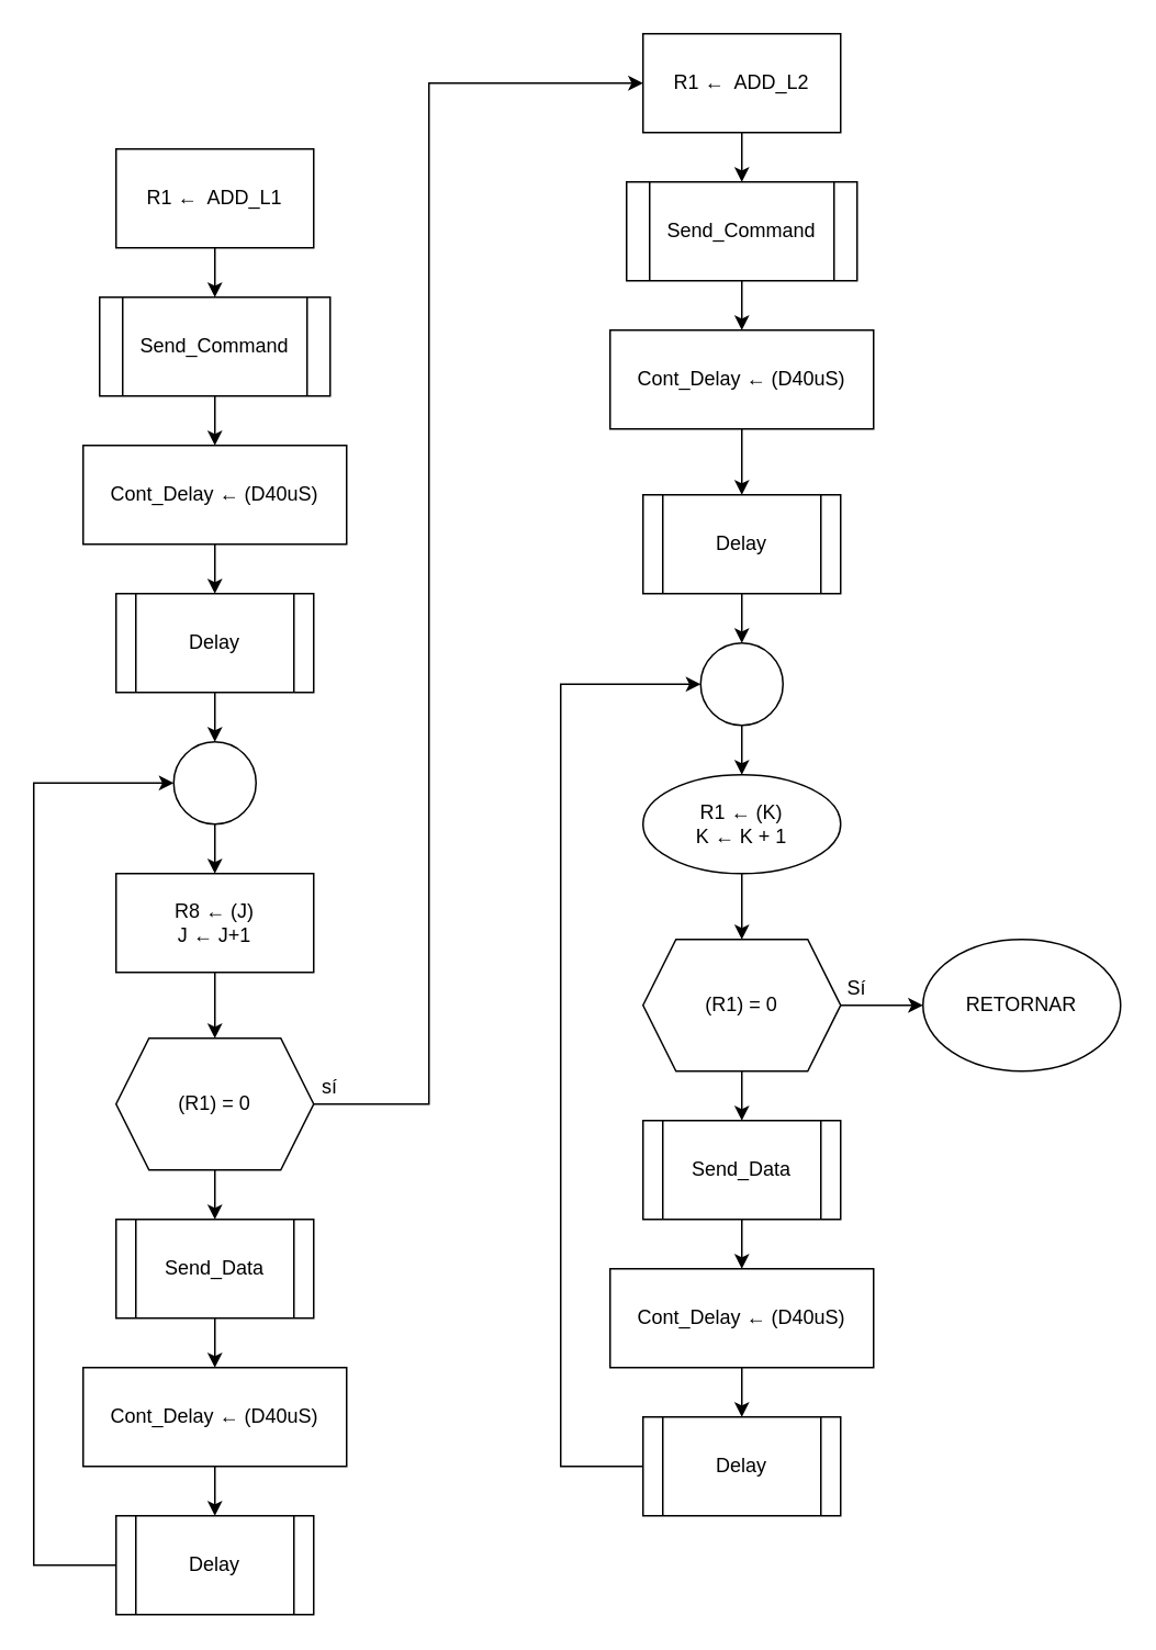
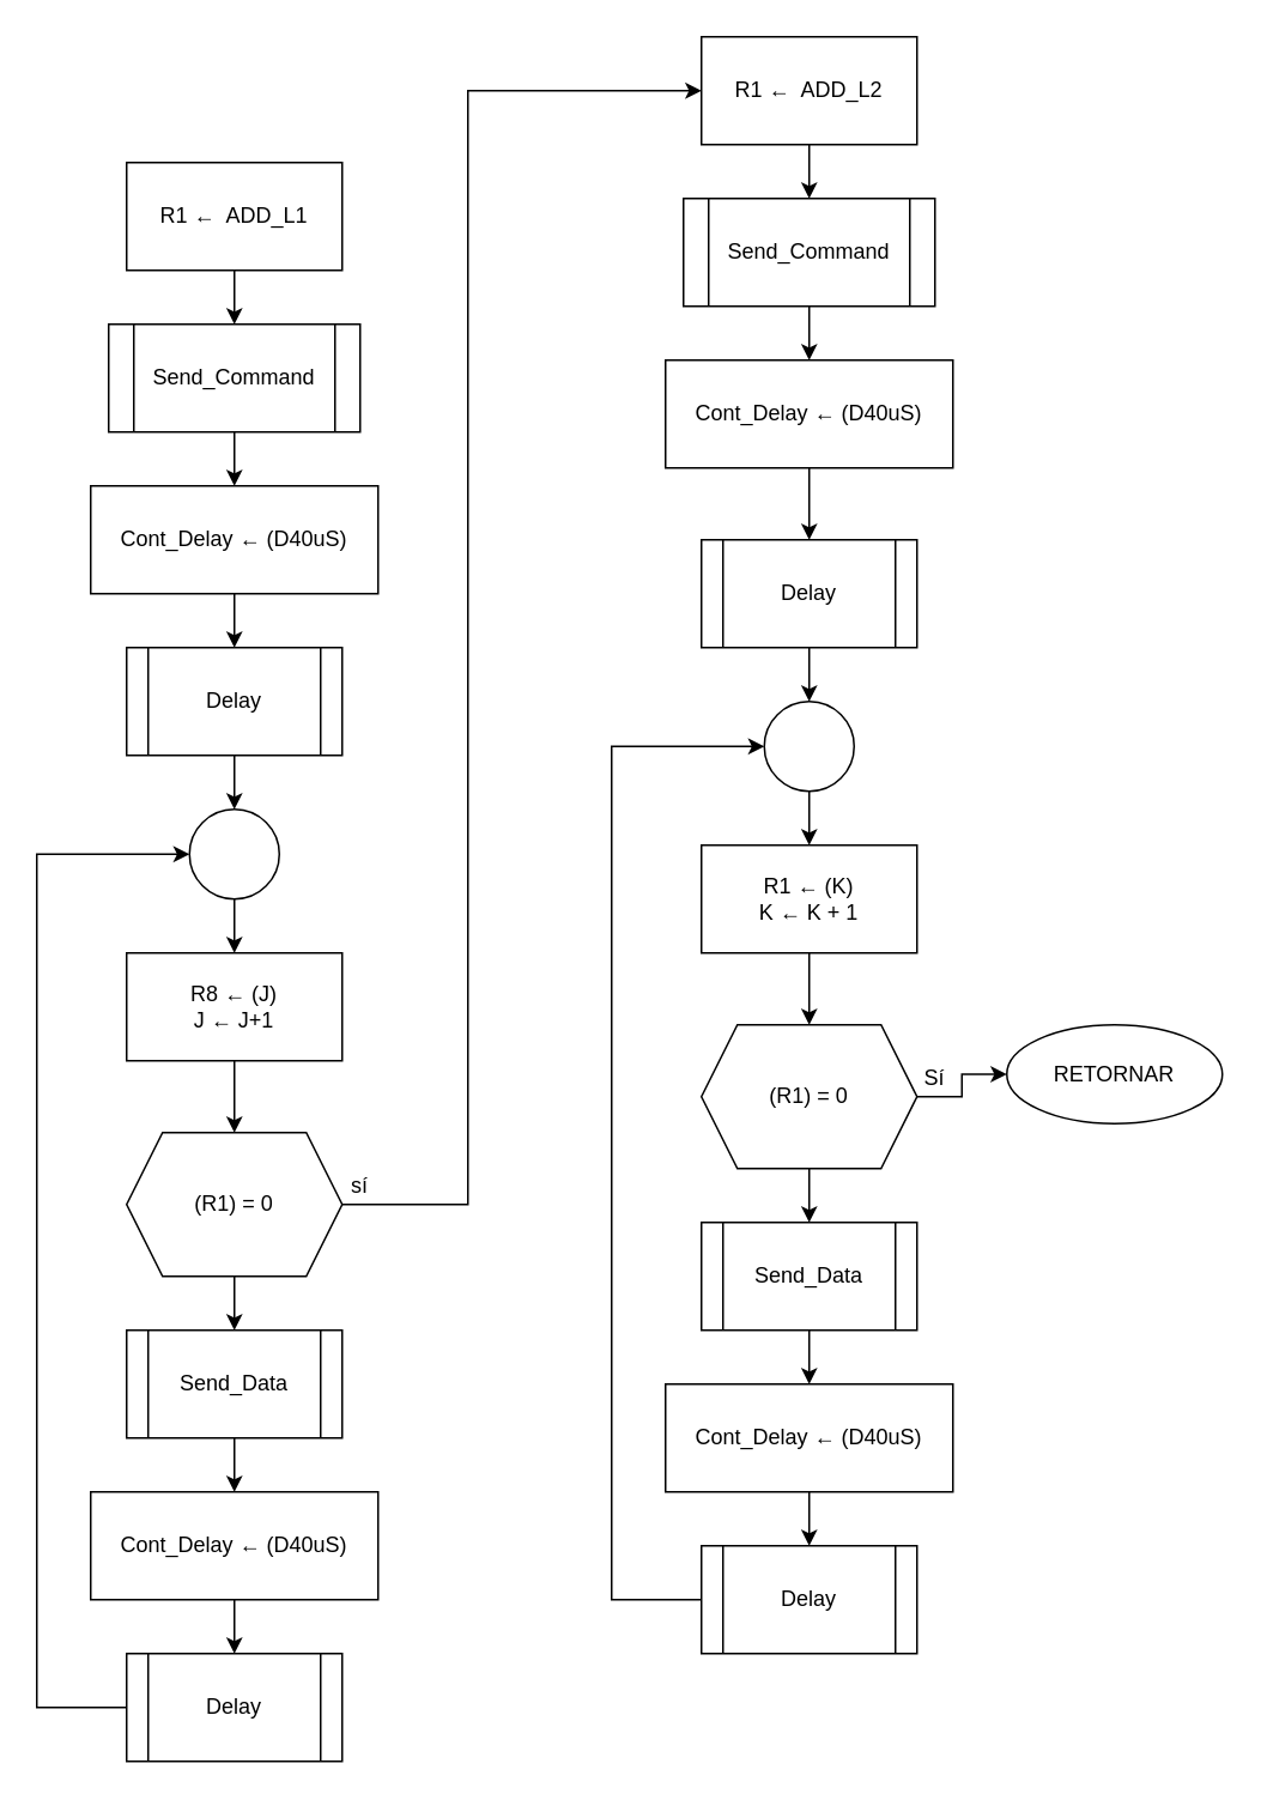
  <mxCell id="0" />
  <mxCell id="1" parent="0" />
  <mxCell id="2" value="" style="edgeStyle=orthogonalEdgeStyle;rounded=0;orthogonalLoop=1;jettySize=auto;html=1;" edge="1" parent="1" source="3" target="5"><mxGeometry relative="1" as="geometry" /></mxCell>
  <mxCell id="3" value="R1 ←&amp;nbsp; ADD_L1" style="whiteSpace=wrap;html=1;" vertex="1" parent="1"><mxGeometry x="70" y="90" width="120" height="60" as="geometry" /></mxCell>
  <mxCell id="4" value="" style="edgeStyle=orthogonalEdgeStyle;rounded=0;orthogonalLoop=1;jettySize=auto;html=1;" edge="1" parent="1" source="5" target="7"><mxGeometry relative="1" as="geometry" /></mxCell>
  <mxCell id="5" value="Send_Command" style="shape=process;whiteSpace=wrap;html=1;backgroundOutline=1;" vertex="1" parent="1"><mxGeometry x="60" y="180" width="140" height="60" as="geometry" /></mxCell>
  <mxCell id="6" value="" style="edgeStyle=orthogonalEdgeStyle;rounded=0;orthogonalLoop=1;jettySize=auto;html=1;" edge="1" parent="1" source="7" target="9"><mxGeometry relative="1" as="geometry" /></mxCell>
  <mxCell id="7" value="Cont_Delay ← (D40uS)" style="whiteSpace=wrap;html=1;" vertex="1" parent="1"><mxGeometry x="50" y="270" width="160" height="60" as="geometry" /></mxCell>
  <mxCell id="8" value="" style="edgeStyle=orthogonalEdgeStyle;rounded=0;orthogonalLoop=1;jettySize=auto;html=1;" edge="1" parent="1" source="9" target="25"><mxGeometry relative="1" as="geometry" /></mxCell>
  <mxCell id="9" value="Delay" style="shape=process;whiteSpace=wrap;html=1;backgroundOutline=1;" vertex="1" parent="1"><mxGeometry x="70" y="360" width="120" height="60" as="geometry" /></mxCell>
  <mxCell id="10" value="" style="edgeStyle=orthogonalEdgeStyle;rounded=0;orthogonalLoop=1;jettySize=auto;html=1;" edge="1" parent="1" source="11" target="14"><mxGeometry relative="1" as="geometry" /></mxCell>
  <mxCell id="11" value="&lt;div&gt;R8 ← (J)&lt;/div&gt;&lt;div&gt;J ← J+1&lt;br&gt;&lt;/div&gt;" style="whiteSpace=wrap;html=1;" vertex="1" parent="1"><mxGeometry x="70" y="530" width="120" height="60" as="geometry" /></mxCell>
  <mxCell id="12" value="" style="edgeStyle=orthogonalEdgeStyle;rounded=0;orthogonalLoop=1;jettySize=auto;html=1;entryX=0;entryY=0.5;entryDx=0;entryDy=0;" edge="1" parent="1" source="14" target="16"><mxGeometry relative="1" as="geometry"><Array as="points"><mxPoint x="260" y="670" /><mxPoint x="260" y="50" /></Array></mxGeometry></mxCell>
  <mxCell id="13" value="" style="edgeStyle=orthogonalEdgeStyle;rounded=0;orthogonalLoop=1;jettySize=auto;html=1;" edge="1" parent="1" source="14" target="19"><mxGeometry relative="1" as="geometry" /></mxCell>
  <mxCell id="14" value="(R1) = 0" style="shape=hexagon;perimeter=hexagonPerimeter2;whiteSpace=wrap;html=1;fixedSize=1;" vertex="1" parent="1"><mxGeometry x="70" y="630" width="120" height="80" as="geometry" /></mxCell>
  <mxCell id="15" value="" style="edgeStyle=orthogonalEdgeStyle;rounded=0;orthogonalLoop=1;jettySize=auto;html=1;" edge="1" parent="1" source="16" target="27"><mxGeometry relative="1" as="geometry" /></mxCell>
  <mxCell id="16" value="R1 ←&amp;nbsp; ADD_L2" style="whiteSpace=wrap;html=1;" vertex="1" parent="1"><mxGeometry x="390" y="20" width="120" height="60" as="geometry" /></mxCell>
  <mxCell id="17" value="sí" style="text;html=1;strokeColor=none;fillColor=none;align=center;verticalAlign=middle;whiteSpace=wrap;rounded=0;" vertex="1" parent="1"><mxGeometry x="180" y="650" width="40" height="20" as="geometry" /></mxCell>
  <mxCell id="18" value="" style="edgeStyle=orthogonalEdgeStyle;rounded=0;orthogonalLoop=1;jettySize=auto;html=1;" edge="1" parent="1" source="19" target="21"><mxGeometry relative="1" as="geometry" /></mxCell>
  <mxCell id="19" value="Send_Data" style="shape=process;whiteSpace=wrap;html=1;backgroundOutline=1;" vertex="1" parent="1"><mxGeometry x="70" y="740" width="120" height="60" as="geometry" /></mxCell>
  <mxCell id="20" value="" style="edgeStyle=orthogonalEdgeStyle;rounded=0;orthogonalLoop=1;jettySize=auto;html=1;" edge="1" parent="1" source="21" target="23"><mxGeometry relative="1" as="geometry" /></mxCell>
  <mxCell id="21" value="Cont_Delay ← (D40uS)" style="whiteSpace=wrap;html=1;" vertex="1" parent="1"><mxGeometry x="50" y="830" width="160" height="60" as="geometry" /></mxCell>
  <mxCell id="22" style="edgeStyle=orthogonalEdgeStyle;rounded=0;orthogonalLoop=1;jettySize=auto;html=1;entryX=0;entryY=0.5;entryDx=0;entryDy=0;" edge="1" parent="1" source="23" target="25"><mxGeometry relative="1" as="geometry"><mxPoint x="30" y="650" as="targetPoint" /><Array as="points"><mxPoint x="20" y="950" /><mxPoint x="20" y="475" /></Array></mxGeometry></mxCell>
  <mxCell id="23" value="Delay" style="shape=process;whiteSpace=wrap;html=1;backgroundOutline=1;" vertex="1" parent="1"><mxGeometry x="70" y="920" width="120" height="60" as="geometry" /></mxCell>
  <mxCell id="24" value="" style="edgeStyle=orthogonalEdgeStyle;rounded=0;orthogonalLoop=1;jettySize=auto;html=1;" edge="1" parent="1" source="25" target="11"><mxGeometry relative="1" as="geometry" /></mxCell>
  <mxCell id="25" value="" style="ellipse;whiteSpace=wrap;html=1;aspect=fixed;" vertex="1" parent="1"><mxGeometry x="105" y="450" width="50" height="50" as="geometry" /></mxCell>
  <mxCell id="26" value="" style="edgeStyle=orthogonalEdgeStyle;rounded=0;orthogonalLoop=1;jettySize=auto;html=1;" edge="1" parent="1" source="27" target="29"><mxGeometry relative="1" as="geometry" /></mxCell>
  <mxCell id="27" value="Send_Command" style="shape=process;whiteSpace=wrap;html=1;backgroundOutline=1;" vertex="1" parent="1"><mxGeometry x="380" y="110" width="140" height="60" as="geometry" /></mxCell>
  <mxCell id="28" value="" style="edgeStyle=orthogonalEdgeStyle;rounded=0;orthogonalLoop=1;jettySize=auto;html=1;" edge="1" parent="1" source="29" target="31"><mxGeometry relative="1" as="geometry" /></mxCell>
  <mxCell id="29" value="Cont_Delay ← (D40uS)" style="whiteSpace=wrap;html=1;" vertex="1" parent="1"><mxGeometry x="370" y="200" width="160" height="60" as="geometry" /></mxCell>
  <mxCell id="30" value="" style="edgeStyle=orthogonalEdgeStyle;rounded=0;orthogonalLoop=1;jettySize=auto;html=1;" edge="1" parent="1" source="31" target="44"><mxGeometry relative="1" as="geometry" /></mxCell>
  <mxCell id="31" value="Delay" style="shape=process;whiteSpace=wrap;html=1;backgroundOutline=1;" vertex="1" parent="1"><mxGeometry x="390" y="300" width="120" height="60" as="geometry" /></mxCell>
  <mxCell id="32" value="" style="edgeStyle=orthogonalEdgeStyle;rounded=0;orthogonalLoop=1;jettySize=auto;html=1;" edge="1" parent="1" source="33" target="36"><mxGeometry relative="1" as="geometry" /></mxCell>
- <mxCell id="33" value="&lt;div&gt;R1 ← (K)&lt;/div&gt;&lt;div&gt;K ← K + 1&lt;br&gt;&lt;/div&gt;" style="ellipse;whiteSpace=wrap;html=1;" vertex="1" parent="1"><mxGeometry x="390" y="470" width="120" height="60" as="geometry" /></mxCell>
+ <mxCell id="33" value="&lt;div&gt;R1 ← (K)&lt;/div&gt;&lt;div&gt;K ← K + 1&lt;br&gt;&lt;/div&gt;" style="whiteSpace=wrap;html=1;" vertex="1" parent="1"><mxGeometry x="390" y="470" width="120" height="60" as="geometry" /></mxCell>
  <mxCell id="34" value="" style="edgeStyle=orthogonalEdgeStyle;rounded=0;orthogonalLoop=1;jettySize=auto;html=1;" edge="1" parent="1" source="36" target="38"><mxGeometry relative="1" as="geometry" /></mxCell>
  <mxCell id="35" value="" style="edgeStyle=orthogonalEdgeStyle;rounded=0;orthogonalLoop=1;jettySize=auto;html=1;" edge="1" parent="1" source="36" target="45"><mxGeometry relative="1" as="geometry" /></mxCell>
  <mxCell id="36" value="(R1) = 0" style="shape=hexagon;perimeter=hexagonPerimeter2;whiteSpace=wrap;html=1;fixedSize=1;" vertex="1" parent="1"><mxGeometry x="390" y="570" width="120" height="80" as="geometry" /></mxCell>
  <mxCell id="37" value="" style="edgeStyle=orthogonalEdgeStyle;rounded=0;orthogonalLoop=1;jettySize=auto;html=1;" edge="1" parent="1" source="38" target="40"><mxGeometry relative="1" as="geometry" /></mxCell>
  <mxCell id="38" value="Send_Data" style="shape=process;whiteSpace=wrap;html=1;backgroundOutline=1;" vertex="1" parent="1"><mxGeometry x="390" y="680" width="120" height="60" as="geometry" /></mxCell>
  <mxCell id="39" value="" style="edgeStyle=orthogonalEdgeStyle;rounded=0;orthogonalLoop=1;jettySize=auto;html=1;" edge="1" parent="1" source="40" target="42"><mxGeometry relative="1" as="geometry" /></mxCell>
  <mxCell id="40" value="Cont_Delay ← (D40uS)" style="whiteSpace=wrap;html=1;" vertex="1" parent="1"><mxGeometry x="370" y="770" width="160" height="60" as="geometry" /></mxCell>
  <mxCell id="41" style="edgeStyle=orthogonalEdgeStyle;rounded=0;orthogonalLoop=1;jettySize=auto;html=1;entryX=0;entryY=0.5;entryDx=0;entryDy=0;" edge="1" parent="1" source="42" target="44"><mxGeometry relative="1" as="geometry"><mxPoint x="350" y="590" as="targetPoint" /><Array as="points"><mxPoint x="340" y="890" /><mxPoint x="340" y="415" /></Array></mxGeometry></mxCell>
  <mxCell id="42" value="Delay" style="shape=process;whiteSpace=wrap;html=1;backgroundOutline=1;" vertex="1" parent="1"><mxGeometry x="390" y="860" width="120" height="60" as="geometry" /></mxCell>
  <mxCell id="43" value="" style="edgeStyle=orthogonalEdgeStyle;rounded=0;orthogonalLoop=1;jettySize=auto;html=1;" edge="1" parent="1" source="44" target="33"><mxGeometry relative="1" as="geometry" /></mxCell>
  <mxCell id="44" value="" style="ellipse;whiteSpace=wrap;html=1;aspect=fixed;" vertex="1" parent="1"><mxGeometry x="425" y="390" width="50" height="50" as="geometry" /></mxCell>
- <mxCell id="45" value="RETORNAR" style="ellipse;whiteSpace=wrap;html=1;" vertex="1" parent="1"><mxGeometry x="560" y="570" width="120" height="80" as="geometry" /></mxCell>
+ <mxCell id="45" value="RETORNAR" style="ellipse;whiteSpace=wrap;html=1;" vertex="1" parent="1"><mxGeometry x="560" y="570" width="120" height="55" as="geometry" /></mxCell>
  <mxCell id="46" value="Sí" style="text;html=1;strokeColor=none;fillColor=none;align=center;verticalAlign=middle;whiteSpace=wrap;rounded=0;" vertex="1" parent="1"><mxGeometry x="500" y="590" width="40" height="20" as="geometry" /></mxCell>
